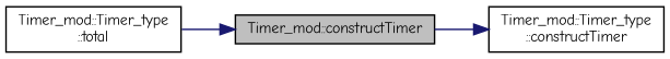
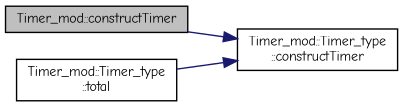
  digraph {
    fontname="Comic Neue"
    rankdir=RL
    node [color=black fillcolor=white fontname="Comic Neue" fontsize=10 shape=record style=filled]
    edge [color=midnightblue dir=back fontname="Comic Neue" fontsize=10 labelfontname=Helvetica labelfontsize=10 style=solid]
    n1 [fillcolor=grey75 fontcolor=black height=0.2 label="Timer_mod::constructTimer" width=0.4]
    n2 [height=0.2 label="Timer_mod::Timer_type\l::total" width=0.4]
    n3 [height=0.2 label="Timer_mod::Timer_type\l::constructTimer" width=0.4]
-   n1 -> n2
+   n3 -> n2
    n3 -> n1
  }
